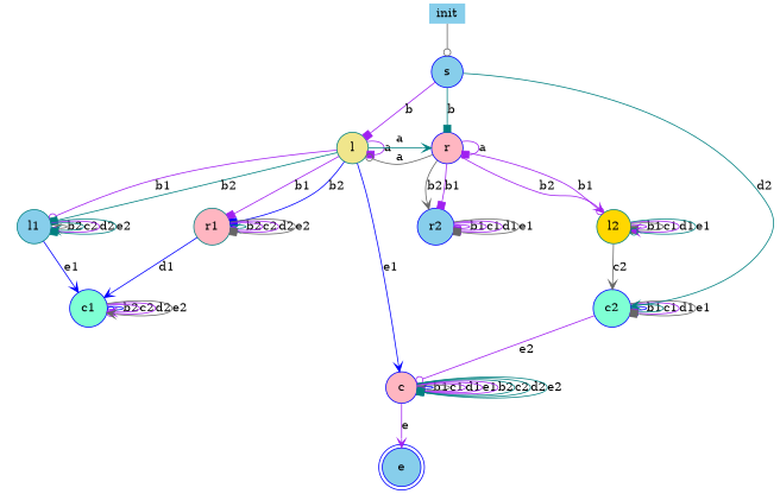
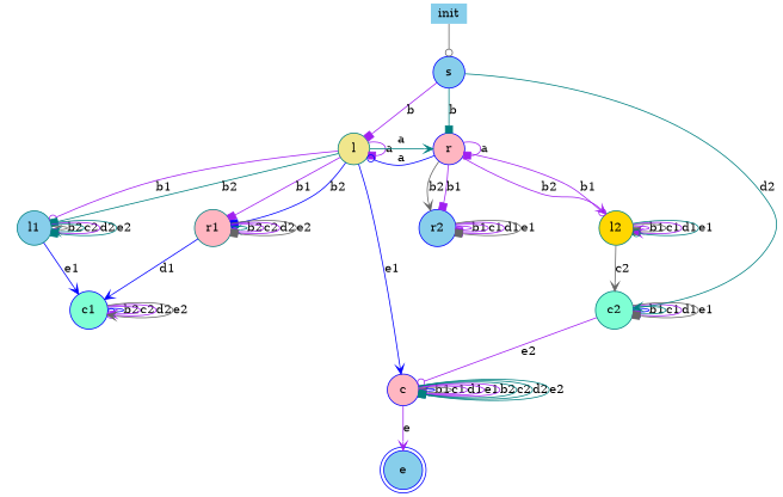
  digraph {
    node [color=blue fillcolor=skyblue shape=circle style=filled]
    edge [arrowhead=box color=purple]
    n1 [color=teal fillcolor=khaki label=l]
    n2 [fillcolor=lightpink label=r]
    n3 [color=teal label=l1]
    n4 [color=teal fillcolor=lightpink label=r1]
    n5 [fillcolor=aquamarine label=c1]
    n6 [color=teal fillcolor=gold label=l2]
    n7 [label=r2]
-   n8 [fillcolor=aquamarine label=c2]
+   n8 [color=teal fillcolor=aquamarine label=c2]
    n9 [fillcolor=lightpink label=c]
    n10 [label=s]
    n11 [label=e shape=doublecircle]
    init [height=0 shape=none width=0]
    subgraph sub_1 {
      rank=same
      n1
      n2
    }
    subgraph cluster_2 {
      style=invis
      n5
      subgraph sub_3 {
        rank=same
        style=invis
        n3
        n4
      }
    }
    subgraph cluster_4 {
      style=invis
      n8
      subgraph sub_5 {
        rank=same
        style=invis
        n6
        n7
      }
    }
    n1 -> n1 [label=a]
    n1 -> n2 [arrowhead=vee color=teal label=a]
    n1 -> n3 [arrowhead=odot label=b1]
    n1 -> n3 [color=teal label=b2]
    n1 -> n4 [label=b1]
    n1 -> n4 [color=blue label=b2]
    n1 -> n9 [arrowhead=vee color=blue label=e1]
-   n2 -> n1 [arrowhead=odot color=gray40 label=a]
+   n2 -> n1 [arrowhead=odot color=blue label=a]
    n2 -> n2 [label=a]
    n2 -> n6 [arrowhead=vee label=b2]
    n2 -> n6 [arrowhead=odot label=b1]
    n2 -> n7 [arrowhead=vee color=gray40 label=b2]
    n2 -> n7 [label=b1]
    n3 -> n3 [arrowhead=vee color=gray40 label=b2]
    n3 -> n3 [arrowhead=vee color=teal label=c2]
    n3 -> n3 [arrowhead=odot label=d2]
    n3 -> n3 [color=teal label=e2]
    n3 -> n5 [arrowhead=vee color=blue label=e1]
    n4 -> n4 [arrowhead=vee color=teal label=b2]
    n4 -> n4 [arrowhead=odot label=c2]
    n4 -> n4 [arrowhead=odot label=d2]
    n4 -> n4 [color=gray40 label=e2]
    n4 -> n5 [arrowhead=vee color=blue label=d1]
    n5 -> n5 [arrowhead=odot color=blue label=b2]
    n5 -> n5 [arrowhead=vee label=c2]
    n5 -> n5 [arrowhead=odot label=d2]
    n5 -> n5 [arrowhead=vee color=gray40 label=e2]
    n6 -> n6 [arrowhead=vee label=b1]
    n6 -> n6 [color=gray40 label=c1]
    n6 -> n6 [arrowhead=vee label=d1]
    n6 -> n6 [arrowhead=odot color=teal label=e1]
    n6 -> n8 [arrowhead=vee color=gray40 label=c2]
    n7 -> n7 [arrowhead=odot label=b1]
    n7 -> n7 [label=c1]
    n7 -> n7 [label=d1]
    n7 -> n7 [color=gray40 label=e1]
    n8 -> n8 [arrowhead=odot color=blue label=b1]
    n8 -> n8 [color=teal label=c1]
    n8 -> n8 [label=d1]
    n8 -> n8 [color=gray40 label=e1]
    n8 -> n9 [arrowhead=odot label=e2]
    n9 -> n9 [arrowhead=vee color=blue label=b1]
    n9 -> n9 [color=gray40 label=c1]
    n9 -> n9 [arrowhead=odot label=d1]
    n9 -> n9 [label=e1]
    n9 -> n9 [label=b2]
    n9 -> n9 [color=teal label=c2]
    n9 -> n9 [color=teal label=d2]
    n9 -> n9 [arrowhead=odot color=teal label=e2]
    n9 -> n11 [arrowhead=vee label=e]
    n10 -> n1 [label=b]
    n10 -> n2 [color=teal label=b]
    n10 -> n8 [arrowhead=vee color=teal label=d2]
    init -> n10 [arrowhead=odot color=gray40]
  }
